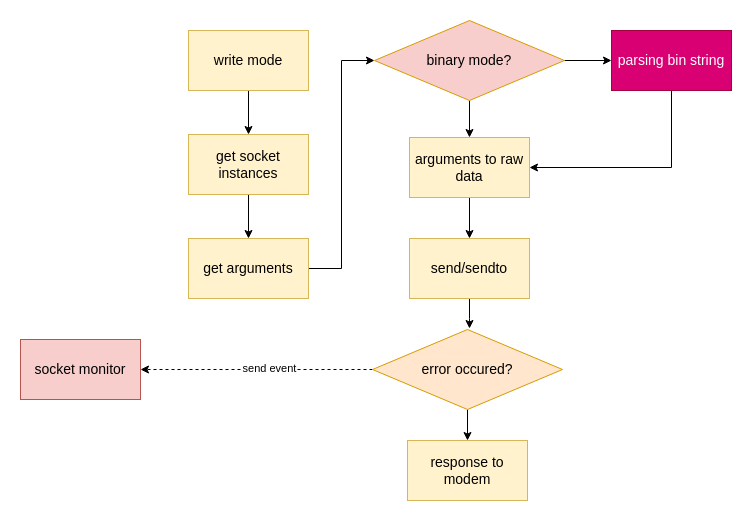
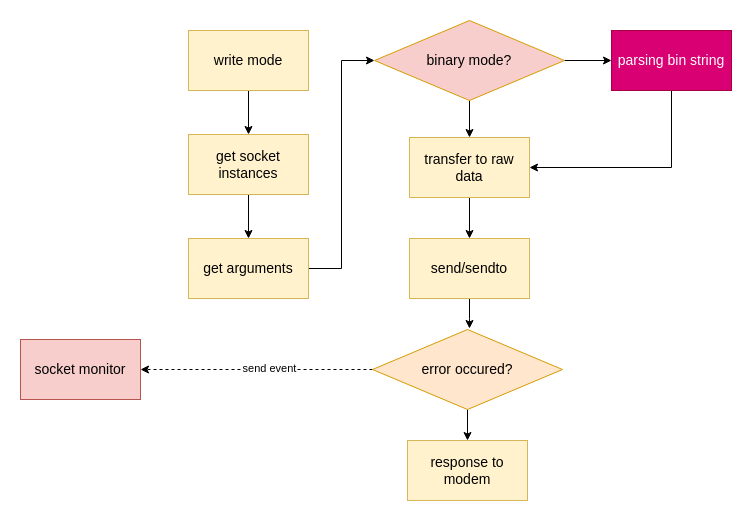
  <mxCell id="0" />
  <mxCell id="1" parent="0" />
  <mxCell id="2" style="edgeStyle=orthogonalEdgeStyle;rounded=0;orthogonalLoop=1;jettySize=auto;html=1;entryX=0.5;entryY=0;entryDx=0;entryDy=0;" edge="1" parent="1" source="3" target="5"><mxGeometry relative="1" as="geometry" /></mxCell>
  <mxCell id="3" value="&lt;font style=&quot;font-size: 14px;&quot;&gt;write mode&lt;/font&gt;" style="rounded=0;whiteSpace=wrap;html=1;fillColor=#fff2cc;strokeColor=#d6b656;" vertex="1" parent="1"><mxGeometry x="188" y="30" width="120" height="60" as="geometry" /></mxCell>
  <mxCell id="4" style="edgeStyle=orthogonalEdgeStyle;rounded=0;orthogonalLoop=1;jettySize=auto;html=1;entryX=0.5;entryY=0;entryDx=0;entryDy=0;" edge="1" parent="1" source="5" target="7"><mxGeometry relative="1" as="geometry" /></mxCell>
  <mxCell id="5" value="&lt;font style=&quot;font-size: 14px;&quot;&gt;get socket instances&lt;/font&gt;" style="rounded=0;whiteSpace=wrap;html=1;fillColor=#fff2cc;strokeColor=#d6b656;" vertex="1" parent="1"><mxGeometry x="188" y="134" width="120" height="60" as="geometry" /></mxCell>
  <mxCell id="6" style="edgeStyle=orthogonalEdgeStyle;rounded=0;orthogonalLoop=1;jettySize=auto;html=1;entryX=0;entryY=0.5;entryDx=0;entryDy=0;" edge="1" parent="1" source="7" target="10"><mxGeometry relative="1" as="geometry" /></mxCell>
  <mxCell id="7" value="&lt;font style=&quot;font-size: 14px;&quot;&gt;get arguments&lt;/font&gt;" style="rounded=0;whiteSpace=wrap;html=1;fillColor=#fff2cc;strokeColor=#d6b656;" vertex="1" parent="1"><mxGeometry x="188" y="238" width="120" height="60" as="geometry" /></mxCell>
  <mxCell id="8" style="edgeStyle=orthogonalEdgeStyle;rounded=0;orthogonalLoop=1;jettySize=auto;html=1;" edge="1" parent="1" source="10" target="14"><mxGeometry relative="1" as="geometry" /></mxCell>
  <mxCell id="9" style="edgeStyle=orthogonalEdgeStyle;rounded=0;orthogonalLoop=1;jettySize=auto;html=1;entryX=0.5;entryY=0;entryDx=0;entryDy=0;" edge="1" parent="1" source="10" target="12"><mxGeometry relative="1" as="geometry" /></mxCell>
  <mxCell id="10" value="&lt;font style=&quot;font-size: 14px;&quot;&gt;binary mode?&lt;/font&gt;" style="rhombus;whiteSpace=wrap;html=1;fillColor=#f8cecc;strokeColor=#d79b00;" vertex="1" parent="1"><mxGeometry x="374" y="20" width="190" height="80" as="geometry" /></mxCell>
  <mxCell id="11" style="edgeStyle=orthogonalEdgeStyle;rounded=0;orthogonalLoop=1;jettySize=auto;html=1;entryX=0.5;entryY=0;entryDx=0;entryDy=0;" edge="1" parent="1" source="12" target="16"><mxGeometry relative="1" as="geometry" /></mxCell>
- <mxCell id="12" value="&lt;font style=&quot;font-size: 14px;&quot;&gt;arguments to raw data&lt;/font&gt;" style="rounded=0;whiteSpace=wrap;html=1;fillColor=#fff2cc;strokeColor=#d6b656;" vertex="1" parent="1"><mxGeometry x="409" y="137" width="120" height="60" as="geometry" /></mxCell>
+ <mxCell id="12" value="&lt;font style=&quot;font-size: 14px;&quot;&gt;transfer to raw data&lt;/font&gt;" style="rounded=0;whiteSpace=wrap;html=1;fillColor=#fff2cc;strokeColor=#d6b656;" vertex="1" parent="1"><mxGeometry x="409" y="137" width="120" height="60" as="geometry" /></mxCell>
  <mxCell id="13" style="edgeStyle=orthogonalEdgeStyle;rounded=0;orthogonalLoop=1;jettySize=auto;html=1;entryX=1;entryY=0.5;entryDx=0;entryDy=0;exitX=0.5;exitY=1;exitDx=0;exitDy=0;" edge="1" parent="1" source="14" target="12"><mxGeometry relative="1" as="geometry" /></mxCell>
  <mxCell id="14" value="&lt;span style=&quot;font-size: 14px;&quot;&gt;parsing bin string&lt;/span&gt;" style="rounded=0;whiteSpace=wrap;html=1;fillColor=#d80073;fontColor=#ffffff;strokeColor=#A50040;" vertex="1" parent="1"><mxGeometry x="611" y="30" width="120" height="60" as="geometry" /></mxCell>
  <mxCell id="15" style="edgeStyle=orthogonalEdgeStyle;rounded=0;orthogonalLoop=1;jettySize=auto;html=1;" edge="1" parent="1" source="16"><mxGeometry relative="1" as="geometry"><mxPoint x="469" y="328" as="targetPoint" /></mxGeometry></mxCell>
  <mxCell id="16" value="&lt;span style=&quot;font-size: 14px;&quot;&gt;send/sendto&lt;/span&gt;" style="rounded=0;whiteSpace=wrap;html=1;fillColor=#fff2cc;strokeColor=#d6b656;" vertex="1" parent="1"><mxGeometry x="409" y="238" width="120" height="60" as="geometry" /></mxCell>
  <mxCell id="17" value="&lt;span style=&quot;font-size: 14px;&quot;&gt;socket monitor&lt;/span&gt;" style="rounded=0;whiteSpace=wrap;html=1;fillColor=#f8cecc;strokeColor=#b85450;" vertex="1" parent="1"><mxGeometry x="20" y="339" width="120" height="60" as="geometry" /></mxCell>
  <mxCell id="18" value="&lt;span style=&quot;font-size: 14px;&quot;&gt;response to modem&lt;/span&gt;" style="rounded=0;whiteSpace=wrap;html=1;fillColor=#fff2cc;strokeColor=#d6b656;" vertex="1" parent="1"><mxGeometry x="407" y="440" width="120" height="60" as="geometry" /></mxCell>
  <mxCell id="19" style="edgeStyle=orthogonalEdgeStyle;rounded=0;orthogonalLoop=1;jettySize=auto;html=1;entryX=0.5;entryY=0;entryDx=0;entryDy=0;" edge="1" parent="1" source="22" target="18"><mxGeometry relative="1" as="geometry" /></mxCell>
  <mxCell id="20" style="edgeStyle=orthogonalEdgeStyle;rounded=0;orthogonalLoop=1;jettySize=auto;html=1;entryX=1;entryY=0.5;entryDx=0;entryDy=0;dashed=1;" edge="1" parent="1" source="22" target="17"><mxGeometry relative="1" as="geometry" /></mxCell>
  <mxCell id="21" value="send event" style="edgeLabel;html=1;align=center;verticalAlign=middle;resizable=0;points=[];" vertex="1" connectable="0" parent="20"><mxGeometry x="-0.099" y="-2" relative="1" as="geometry"><mxPoint x="1" as="offset" /></mxGeometry></mxCell>
  <mxCell id="22" value="&lt;font style=&quot;font-size: 14px;&quot;&gt;error occured?&lt;/font&gt;" style="rhombus;whiteSpace=wrap;html=1;fillColor=#ffe6cc;strokeColor=#d79b00;" vertex="1" parent="1"><mxGeometry x="372" y="329" width="190" height="80" as="geometry" /></mxCell>
